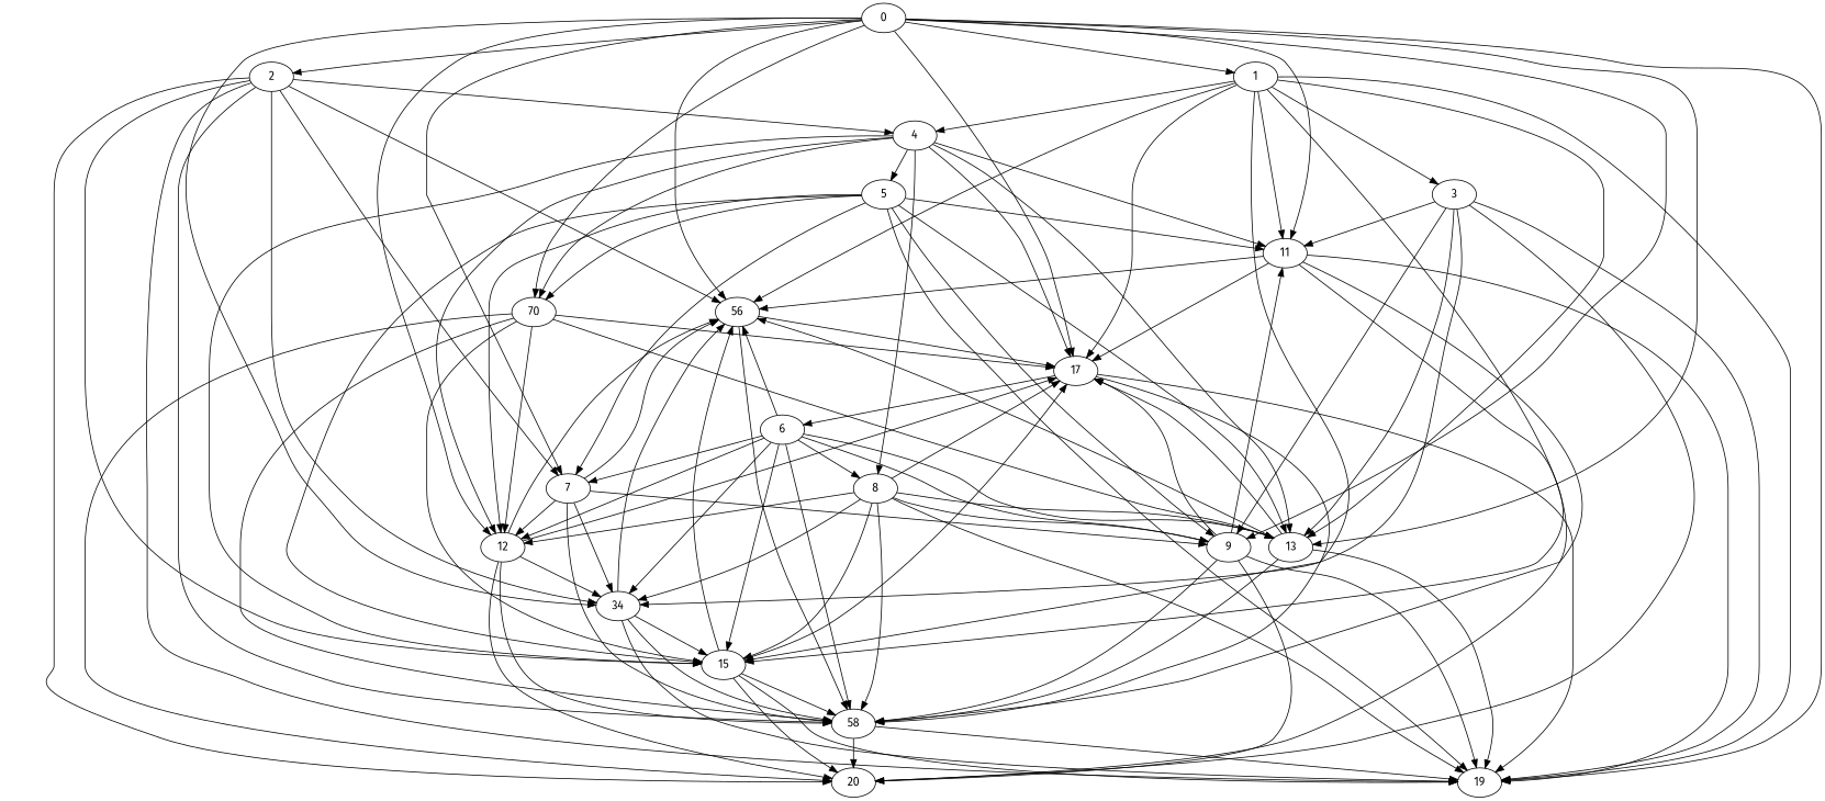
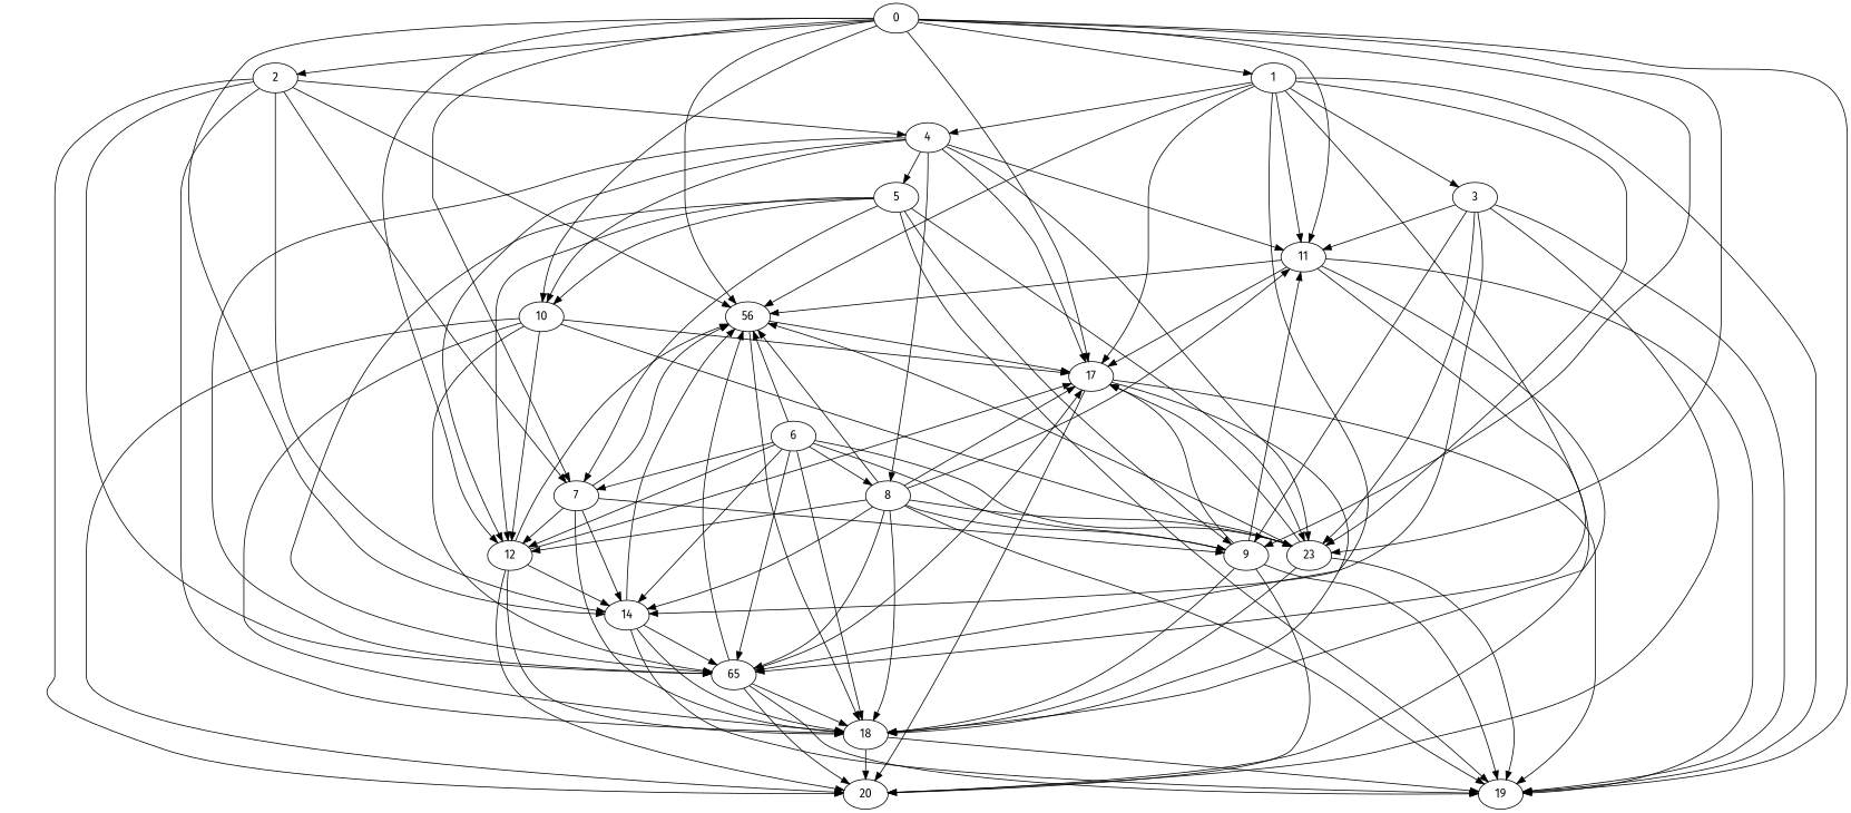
  digraph {
    "Duplicate states"=0
    GraphType=Random
    "Max states in OPEN"=0
    Modes="120000ms; topo-ordered tasks, ; Pruning: task equivalence, fixed order ready list, ; F-value: ; Optimisation: best schedule length (SL) optimisation on equal, "
    NumberOfTasks=21
    "Pruned using list schedule length"=526
    "States removed from OPEN"=0
    TargetSystem="Homogeneous-2"
    "Time to schedule (ms)"=205
    "Total idle time"=239
    "Total schedule length"=493
    "Total sequential time"=714
    "Total states created"=4181
    fontname="Fira Sans"
    node [Processor=1 "Start time"=0 Weight=36 fontname="Fira Sans"]
    edge [Weight=8 fontname="Fira Sans"]
    0 ["Finish time"=36 Processor=0]
    1 ["Finish time"=72 Processor=0 "Start time"=36]
    2 ["Finish time"=60 "Start time"=45 Weight=15]
    7 ["Finish time"=195 Processor=0 "Start time"=154 Weight=41]
-   10 ["Finish time"=198 "Start time"=162 label=70]
+   10 ["Finish time"=198 "Start time"=162]
    12 ["Finish time"=228 "Start time"=198 Weight=30]
    9 ["Finish time"=246 Processor=0 "Start time"=205 Weight=41]
-   14 ["Finish time"=279 "Start time"=228 Weight=51 label=34]
+   14 ["Finish time"=279 "Start time"=228 Weight=51]
    11 ["Finish time"=271 Processor=0 "Start time"=246 Weight=25]
-   13 ["Finish time"=281 Processor=0 "Start time"=271 Weight=10]
+   13 ["Finish time"=281 Processor=0 "Start time"=271 Weight=10 label=23]
    n11 ["Finish time"=355 "Start time"=309 Weight=46 label=56]
    17 ["Finish time"=401 "Start time"=355 Weight=46]
    19 ["Finish time"=460 Processor=0 "Start time"=450 Weight=10]
    4 ["Finish time"=108 Processor=0 "Start time"=72]
    3 ["Finish time"=205 Processor=0 "Start time"=195 Weight=10]
-   15 ["Finish time"=309 "Start time"=279 Weight=30]
+   15 ["Finish time"=309 "Start time"=279 Weight=30 label=65]
    20 ["Finish time"=493 "Start time"=447 Weight=46]
-   18 ["Finish time"=447 "Start time"=401 Weight=46 label=58]
+   18 ["Finish time"=447 "Start time"=401 Weight=46]
    5 ["Finish time"=154 Processor=0 "Start time"=108 Weight=46]
    8 ["Finish time"=149 "Start time"=113]
    6 ["Finish time"=41 Weight=41]
    0 -> 1 [Weight=9]
    0 -> 2 [Weight=9]
    0 -> 7
    0 -> 10 [Weight=10]
    0 -> 12 [Weight=5]
    0 -> 9 [Weight=9]
    0 -> 14 [Weight=2]
    0 -> 11
    0 -> 13 [Weight=7]
    0 -> n11 [Weight=10]
    0 -> 17 [Weight=10]
    0 -> 19 [Weight=6]
    1 -> 11 [Weight=6]
    1 -> 13 [Weight=7]
    1 -> n11 [Weight=6]
    1 -> 17 [Weight=5]
    1 -> 19 [Weight=4]
    1 -> 4 [Weight=4]
    1 -> 3 [Weight=2]
    1 -> 15 [Weight=7]
    1 -> 20
    2 -> 7
    2 -> 14 [Weight=10]
    2 -> n11 [Weight=3]
-   2 -> 19 [Weight=2]
    2 -> 4 [Weight=7]
    2 -> 15
    2 -> 20 [Weight=4]
    2 -> 18 [Weight=10]
    7 -> 12 [Weight=2]
    7 -> 9 [Weight=9]
    7 -> 14
    7 -> n11 [Weight=10]
    7 -> 18 [Weight=2]
    10 -> 12 [Weight=6]
    10 -> 13 [Weight=6]
    10 -> 17 [Weight=5]
    10 -> 15 [Weight=6]
    10 -> 20 [Weight=9]
    10 -> 18 [Weight=10]
    12 -> 14 [Weight=5]
    12 -> n11 [Weight=3]
    12 -> 17
    12 -> 20 [Weight=10]
    12 -> 18 [Weight=3]
    9 -> 11
    9 -> 17 [Weight=10]
    9 -> 19 [Weight=6]
    9 -> 20 [Weight=7]
    9 -> 18
    14 -> n11 [Weight=6]
    14 -> 19
    14 -> 15 [Weight=4]
    14 -> 18 [Weight=6]
    11 -> n11 [Weight=4]
    11 -> 17 [Weight=3]
    11 -> 19 [Weight=9]
    11 -> 15 [Weight=4]
    11 -> 18 [Weight=2]
    13 -> n11 [Weight=9]
    13 -> 17 [Weight=10]
    13 -> 19
    13 -> 18 [Weight=4]
    n11 -> 17 [Weight=2]
    n11 -> 18 [Weight=7]
    17 -> 19
-   17 -> 6 [Weight=9]
+   17 -> 20 [Weight=9]
    17 -> 18 [Weight=2]
    4 -> 10 [Weight=5]
    4 -> 12 [Weight=7]
    4 -> 11 [Weight=10]
    4 -> 13 [Weight=5]
    4 -> 17
    4 -> 15 [Weight=3]
    4 -> 5 [Weight=2]
    4 -> 8 [Weight=5]
    3 -> 9 [Weight=6]
    3 -> 14 [Weight=3]
    3 -> 11 [Weight=5]
    3 -> 13 [Weight=10]
    3 -> 19 [Weight=10]
    3 -> 20 [Weight=9]
    15 -> n11 [Weight=5]
    15 -> 17 [Weight=3]
    15 -> 19 [Weight=9]
    15 -> 20
    15 -> 18 [Weight=6]
    18 -> 19 [Weight=3]
    18 -> 20
    5 -> 7 [Weight=4]
    5 -> 10
    5 -> 12 [Weight=2]
    5 -> 9 [Weight=5]
    5 -> 13 [Weight=6]
    5 -> 19 [Weight=10]
    5 -> 15 [Weight=4]
    8 -> 12 [Weight=5]
    8 -> 9 [Weight=6]
    8 -> 14
-   5 -> 11 [Weight=2]
+   8 -> 11 [Weight=2]
    8 -> 13 [Weight=3]
+   8 -> n11 [Weight=6]
    8 -> 17 [Weight=2]
    8 -> 19 [Weight=7]
    8 -> 15 [Weight=7]
    8 -> 18 [Weight=10]
    6 -> 7
    6 -> 12
    6 -> 9 [Weight=5]
    6 -> 14 [Weight=4]
    6 -> 13 [Weight=4]
    6 -> n11 [Weight=2]
    6 -> 15 [Weight=3]
    6 -> 18 [Weight=4]
    6 -> 8 [Weight=7]
  }
